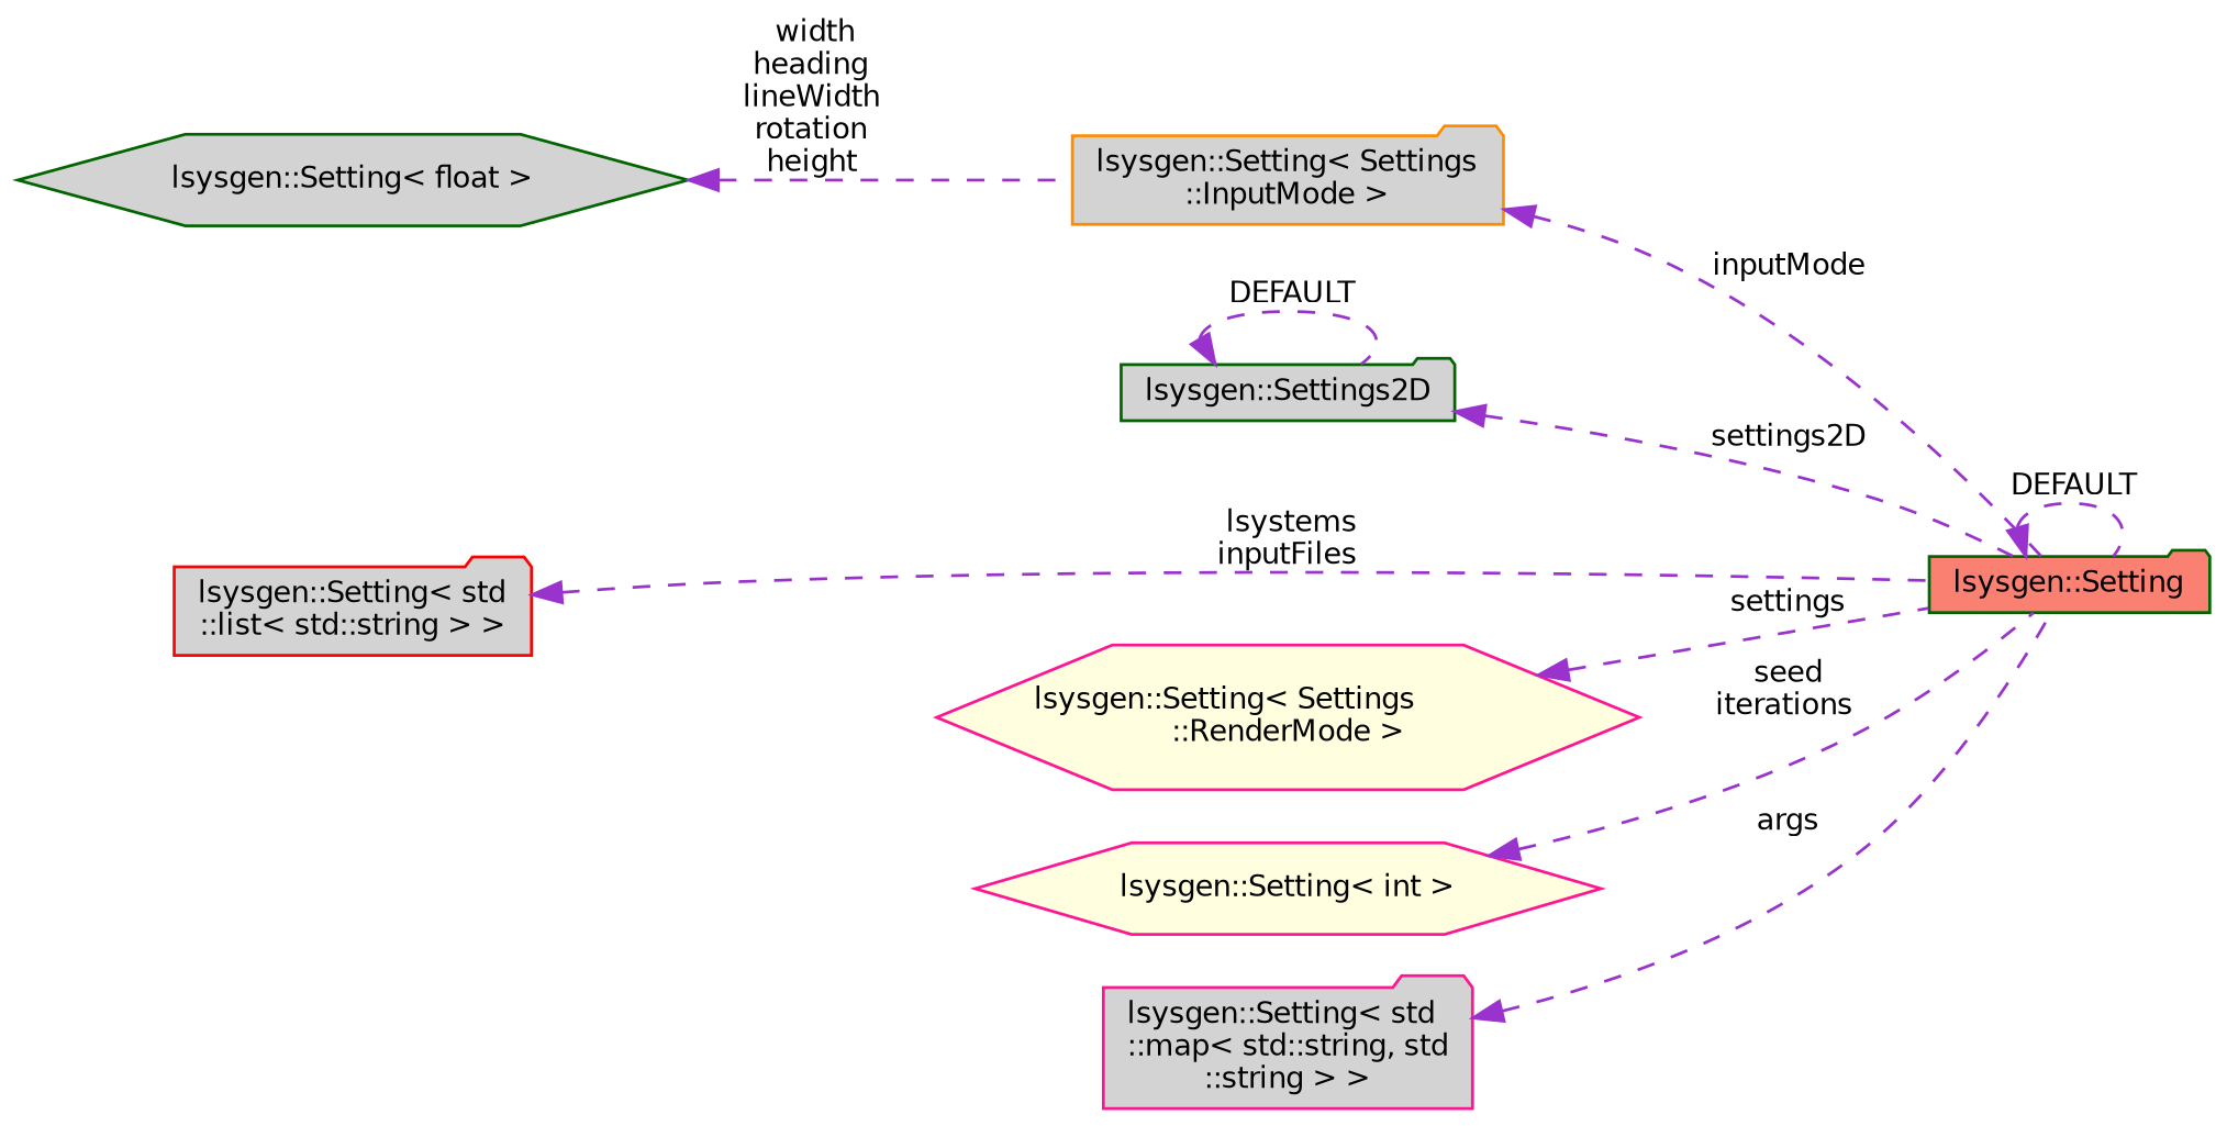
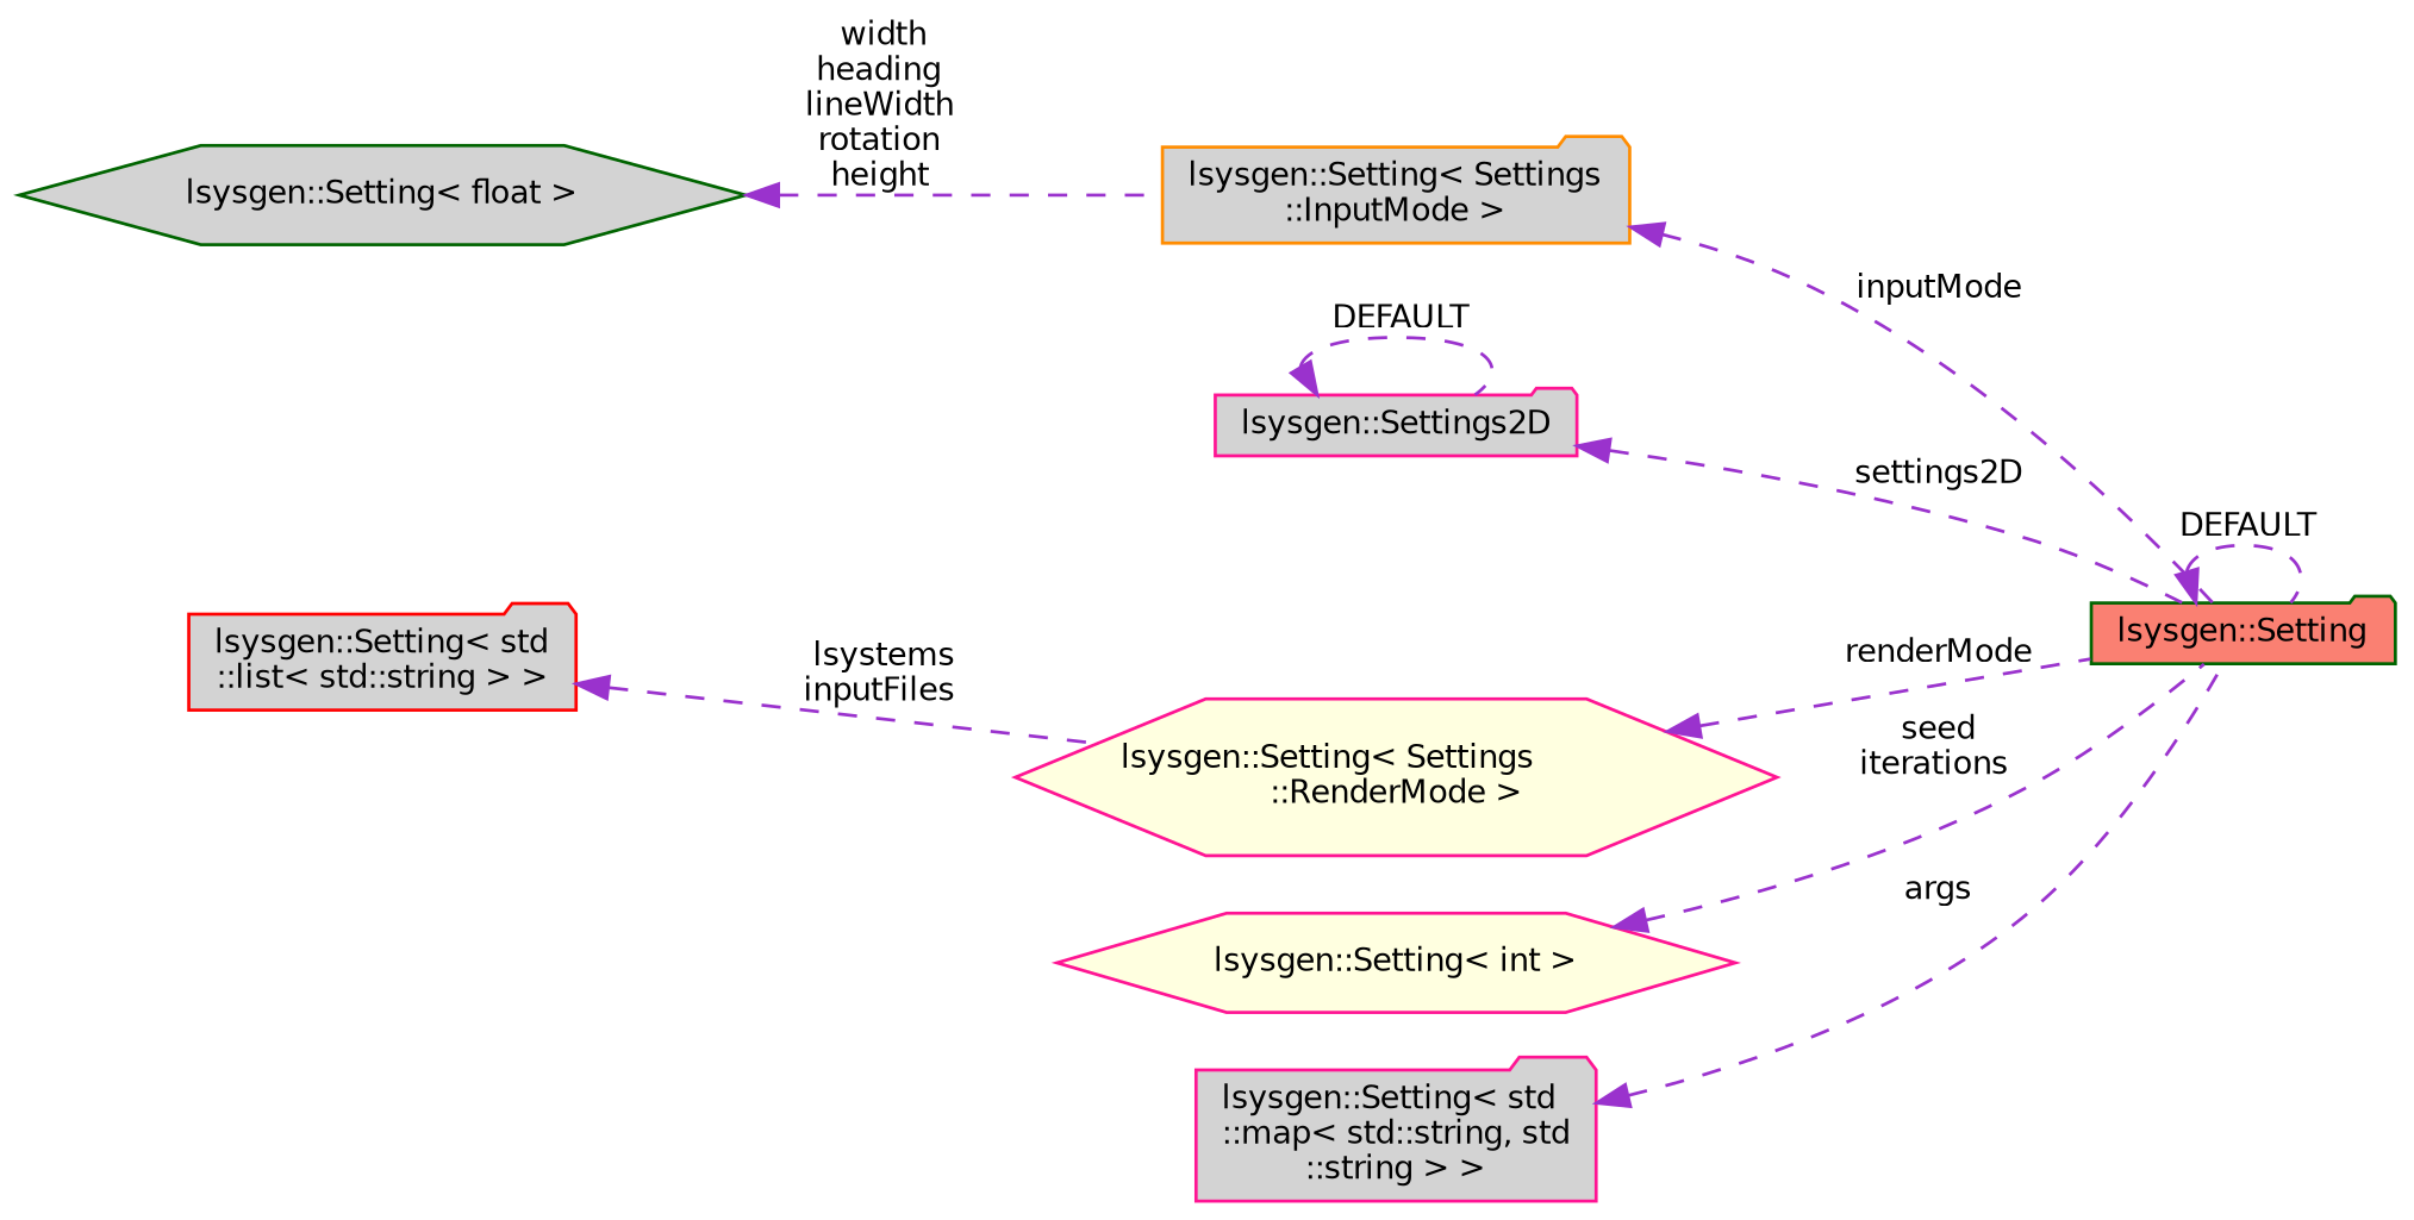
  digraph {
    rankdir=LR
    node [color=darkgreen fillcolor=lightgrey fontname=Helvetica fontsize=10 shape=folder style=filled]
    edge [color=darkorchid3 dir=back fontname=Helvetica fontsize=10 labelfontname=Helvetica labelfontsize=10 style=dashed]
    n1 [fillcolor=salmon fontcolor=black height=0.2 label="lsysgen::Setting" width=0.4]
    n2 [color=darkorange height=0.2 label="lsysgen::Setting\< Settings\l::InputMode \>" width=0.4]
-   n3 [height=0.2 label="lsysgen::Settings2D" width=0.4]
+   n3 [color=deeppink height=0.2 label="lsysgen::Settings2D" width=0.4]
    n4 [height=0.2 label="lsysgen::Setting\< float \>" shape=hexagon width=0.4]
    n5 [color=red height=0.2 label="lsysgen::Setting\< std\l::list\< std::string \> \>" width=0.4]
    n6 [color=deeppink fillcolor=lightyellow height=0.2 label="lsysgen::Setting\< int \>" shape=hexagon width=0.4]
    n7 [color=deeppink fillcolor=lightyellow height=0.2 label="lsysgen::Setting\< Settings\l::RenderMode \>" shape=hexagon width=0.4]
    n8 [color=deeppink height=0.2 label="lsysgen::Setting\< std\l::map\< std::string, std\l::string \> \>" width=0.4]
    n1 -> n1 [label=" DEFAULT"]
    n2 -> n1 [label=" inputMode"]
    n3 -> n1 [label=" settings2D"]
    n3 -> n3 [label=" DEFAULT"]
    n4 -> n2 [label=" width\nheading\nlineWidth\nrotation\nheight"]
-   n5 -> n1 [label=" lsystems\ninputFiles"]
+   n5 -> n7 [label=" lsystems\ninputFiles"]
    n6 -> n1 [label=" seed\niterations"]
-   n7 -> n1 [label=" settings"]
+   n7 -> n1 [label=" renderMode"]
    n8 -> n1 [label=" args"]
  }
